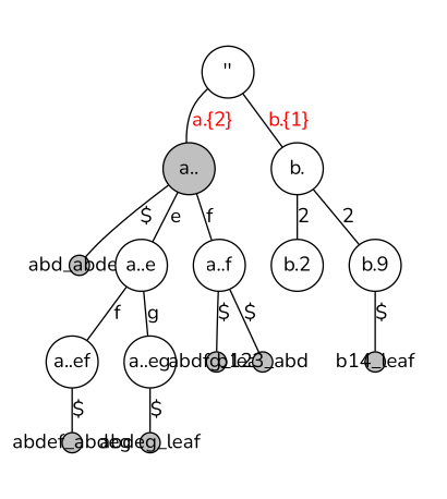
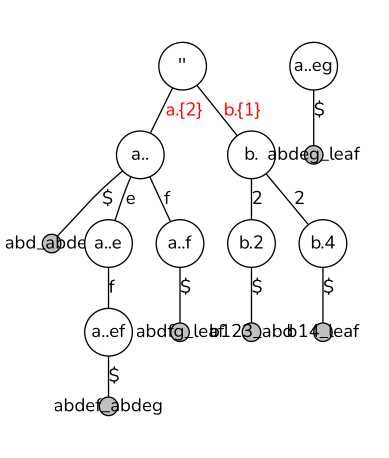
  digraph {
    fontname=Nunito
    ranksep=0.05
    node [fillcolor=white fixedsize=true fontname=Nunito shape=circle style=filled]
    edge [arrowhead=none fontname=Nunito]
    n1 [label="''"]
-   n2 [fillcolor=grey label="a.."]
+   n2 [label="a.."]
    n3 [label="b."]
    n4 [fillcolor=grey label=abd_abdeg width=0.2]
    n5 [label="a..e"]
    n6 [label="a..f"]
    n7 [label="b.2"]
-   n8 [label="b.9"]
+   n8 [label="b.4"]
    n9 [fillcolor=grey label=abdef_abdeg width=0.2]
    abdeg_leaf [fillcolor=grey width=0.2]
    abdfg_leaf [fillcolor=grey width=0.2]
    n12 [fillcolor=grey label=b123_abd width=0.2]
    b14_leaf [fillcolor=grey width=0.2]
    n14 [label="a..ef"]
    n15 [label="a..eg"]
    n1 -> n2 [fontcolor=red label="a.{2}"]
    n1 -> n3 [fontcolor=red label="b.{1}"]
    n2 -> n4 [label="$"]
    n2 -> n5 [label=e]
    n2 -> n6 [label=f]
    n3 -> n7 [label=2]
    n3 -> n8 [label=2]
    n5 -> n14 [label=f]
-   n5 -> n15 [label=g]
    n6 -> abdfg_leaf [label="$"]
-   n6 -> n12 [label="$"]
+   n7 -> n12 [label="$"]
    n8 -> b14_leaf [label="$"]
    n14 -> n9 [label="$"]
    n15 -> abdeg_leaf [label="$"]
  }
